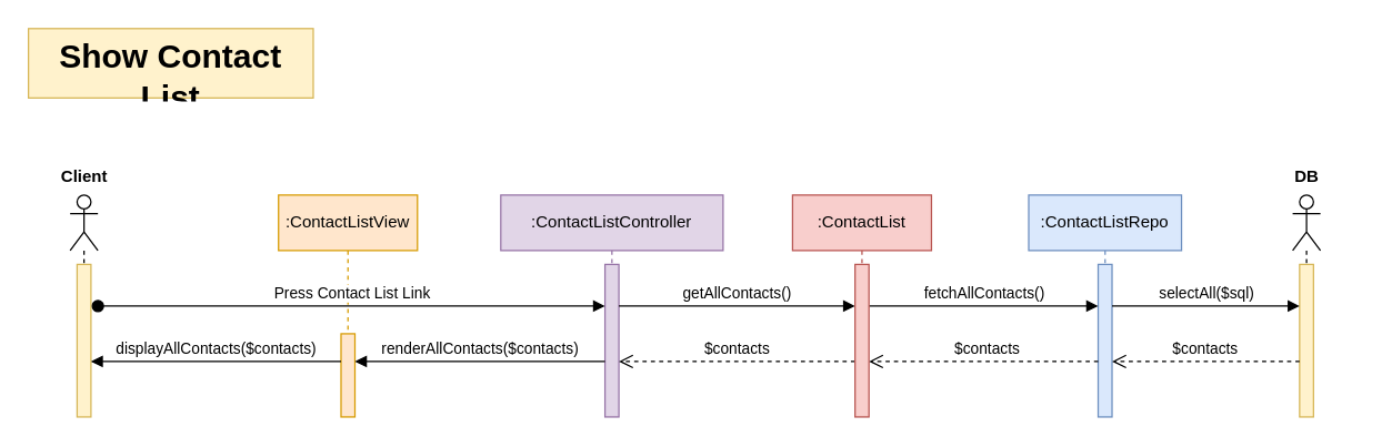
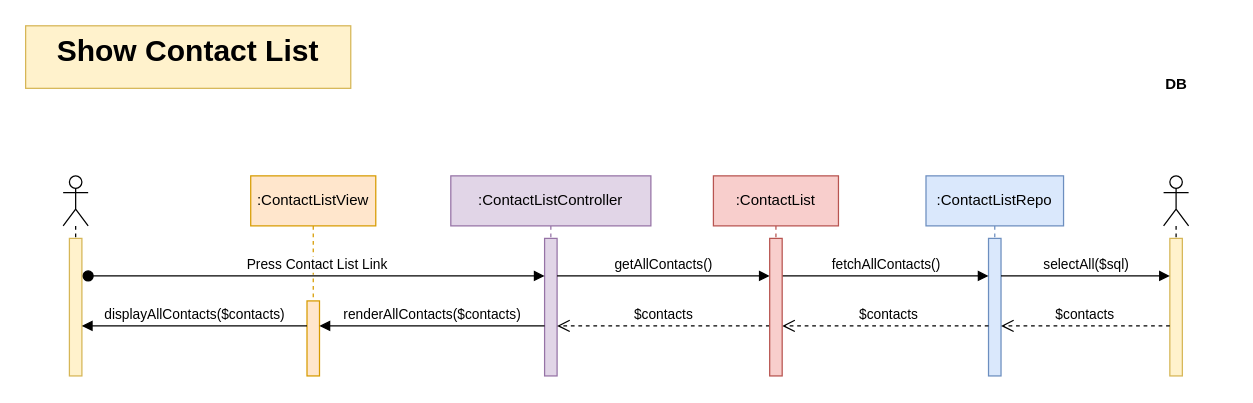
  <mxCell id="0" />
  <mxCell id="1" parent="0" />
- <mxCell id="2" value="&lt;h1 style=&quot;margin-top: 0px;&quot;&gt;Show Contact List&lt;/h1&gt;" style="text;html=1;whiteSpace=wrap;overflow=hidden;rounded=0;align=center;fillColor=#fff2cc;strokeColor=#d6b656;" parent="1" vertex="1"><mxGeometry x="20" y="20" width="205" height="50" as="geometry" /></mxCell>
+ <mxCell id="2" value="&lt;h1 style=&quot;margin-top: 0px;&quot;&gt;Show Contact List&lt;/h1&gt;" style="text;html=1;whiteSpace=wrap;overflow=hidden;rounded=0;align=center;fillColor=#fff2cc;strokeColor=#d6b656;" parent="1" vertex="1"><mxGeometry x="20" y="20" width="260" height="50" as="geometry" /></mxCell>
  <mxCell id="3" value="" style="shape=umlLifeline;perimeter=lifelinePerimeter;whiteSpace=wrap;html=1;container=1;dropTarget=0;collapsible=0;recursiveResize=0;outlineConnect=0;portConstraint=eastwest;newEdgeStyle={&quot;curved&quot;:0,&quot;rounded&quot;:0};participant=umlActor;" parent="1" vertex="1"><mxGeometry x="50" y="140" width="20" height="160" as="geometry" /></mxCell>
  <mxCell id="4" value="" style="html=1;points=[[0,0,0,0,5],[0,1,0,0,-5],[1,0,0,0,5],[1,1,0,0,-5]];perimeter=orthogonalPerimeter;outlineConnect=0;targetShapes=umlLifeline;portConstraint=eastwest;newEdgeStyle={&quot;curved&quot;:0,&quot;rounded&quot;:0};fillColor=#fff2cc;strokeColor=#d6b656;" parent="3" vertex="1"><mxGeometry x="5" y="50" width="10" height="110" as="geometry" /></mxCell>
  <mxCell id="5" value="" style="shape=umlLifeline;perimeter=lifelinePerimeter;whiteSpace=wrap;html=1;container=1;dropTarget=0;collapsible=0;recursiveResize=0;outlineConnect=0;portConstraint=eastwest;newEdgeStyle={&quot;curved&quot;:0,&quot;rounded&quot;:0};participant=umlActor;" parent="1" vertex="1"><mxGeometry x="930" y="140" width="20" height="160" as="geometry" /></mxCell>
  <mxCell id="6" value="" style="html=1;points=[[0,0,0,0,5],[0,1,0,0,-5],[1,0,0,0,5],[1,1,0,0,-5]];perimeter=orthogonalPerimeter;outlineConnect=0;targetShapes=umlLifeline;portConstraint=eastwest;newEdgeStyle={&quot;curved&quot;:0,&quot;rounded&quot;:0};fillColor=#fff2cc;strokeColor=#d6b656;" parent="5" vertex="1"><mxGeometry x="5" y="50" width="10" height="110" as="geometry" /></mxCell>
- <mxCell id="7" value="Client" style="text;align=center;fontStyle=1;verticalAlign=middle;spacingLeft=3;spacingRight=3;strokeColor=none;rotatable=0;points=[[0,0.5],[1,0.5]];portConstraint=eastwest;html=1;" parent="1" vertex="1"><mxGeometry x="20" y="114" width="80" height="26" as="geometry" /></mxCell>
- <mxCell id="8" value="DB" style="text;align=center;fontStyle=1;verticalAlign=middle;spacingLeft=3;spacingRight=3;strokeColor=none;rotatable=0;points=[[0,0.5],[1,0.5]];portConstraint=eastwest;html=1;" parent="1" vertex="1"><mxGeometry x="900" y="114" width="80" height="26" as="geometry" /></mxCell>
+ <mxCell id="8" value="DB" style="text;align=center;fontStyle=1;verticalAlign=middle;spacingLeft=3;spacingRight=3;strokeColor=none;rotatable=0;points=[[0,0.5],[1,0.5]];portConstraint=eastwest;html=1;" parent="1" vertex="1"><mxGeometry x="900" y="54" width="80" height="26" as="geometry" /></mxCell>
  <mxCell id="9" value=":ContactListView" style="shape=umlLifeline;perimeter=lifelinePerimeter;whiteSpace=wrap;html=1;container=1;dropTarget=0;collapsible=0;recursiveResize=0;outlineConnect=0;portConstraint=eastwest;newEdgeStyle={&quot;curved&quot;:0,&quot;rounded&quot;:0};fillColor=#ffe6cc;strokeColor=#d79b00;" parent="1" vertex="1"><mxGeometry x="200" y="140" width="100" height="160" as="geometry" /></mxCell>
  <mxCell id="10" value="" style="html=1;points=[[0,0,0,0,5],[0,1,0,0,-5],[1,0,0,0,5],[1,1,0,0,-5]];perimeter=orthogonalPerimeter;outlineConnect=0;targetShapes=umlLifeline;portConstraint=eastwest;newEdgeStyle={&quot;curved&quot;:0,&quot;rounded&quot;:0};fillColor=#ffe6cc;strokeColor=#d79b00;" parent="9" vertex="1"><mxGeometry x="45" y="100" width="10" height="60" as="geometry" /></mxCell>
  <mxCell id="11" value=":ContactListController" style="shape=umlLifeline;perimeter=lifelinePerimeter;whiteSpace=wrap;html=1;container=1;dropTarget=0;collapsible=0;recursiveResize=0;outlineConnect=0;portConstraint=eastwest;newEdgeStyle={&quot;curved&quot;:0,&quot;rounded&quot;:0};fillColor=#e1d5e7;strokeColor=#9673a6;" parent="1" vertex="1"><mxGeometry x="360" y="140" width="160" height="160" as="geometry" /></mxCell>
  <mxCell id="12" value="" style="html=1;points=[[0,0,0,0,5],[0,1,0,0,-5],[1,0,0,0,5],[1,1,0,0,-5]];perimeter=orthogonalPerimeter;outlineConnect=0;targetShapes=umlLifeline;portConstraint=eastwest;newEdgeStyle={&quot;curved&quot;:0,&quot;rounded&quot;:0};fillColor=#e1d5e7;strokeColor=#9673a6;" parent="11" vertex="1"><mxGeometry x="75" y="50" width="10" height="110" as="geometry" /></mxCell>
  <mxCell id="13" value=":ContactList" style="shape=umlLifeline;perimeter=lifelinePerimeter;whiteSpace=wrap;html=1;container=1;dropTarget=0;collapsible=0;recursiveResize=0;outlineConnect=0;portConstraint=eastwest;newEdgeStyle={&quot;curved&quot;:0,&quot;rounded&quot;:0};fillColor=#f8cecc;strokeColor=#b85450;" parent="1" vertex="1"><mxGeometry x="570" y="140" width="100" height="160" as="geometry" /></mxCell>
  <mxCell id="14" value=":ContactListRepo" style="shape=umlLifeline;perimeter=lifelinePerimeter;whiteSpace=wrap;html=1;container=1;dropTarget=0;collapsible=0;recursiveResize=0;outlineConnect=0;portConstraint=eastwest;newEdgeStyle={&quot;curved&quot;:0,&quot;rounded&quot;:0};fillColor=#dae8fc;strokeColor=#6c8ebf;" parent="1" vertex="1"><mxGeometry x="740" y="140" width="110" height="160" as="geometry" /></mxCell>
  <mxCell id="15" value="" style="html=1;points=[[0,0,0,0,5],[0,1,0,0,-5],[1,0,0,0,5],[1,1,0,0,-5]];perimeter=orthogonalPerimeter;outlineConnect=0;targetShapes=umlLifeline;portConstraint=eastwest;newEdgeStyle={&quot;curved&quot;:0,&quot;rounded&quot;:0};fillColor=#dae8fc;strokeColor=#6c8ebf;" parent="14" vertex="1"><mxGeometry x="50" y="50" width="10" height="110" as="geometry" /></mxCell>
  <mxCell id="16" value="Press Contact List Link" style="html=1;verticalAlign=bottom;startArrow=oval;startFill=1;endArrow=block;startSize=8;curved=0;rounded=0;" parent="1" target="12" edge="1"><mxGeometry width="60" relative="1" as="geometry"><mxPoint x="70" y="220" as="sourcePoint" /><mxPoint x="430" y="220" as="targetPoint" /></mxGeometry></mxCell>
  <mxCell id="17" value="getAllContacts()" style="html=1;verticalAlign=bottom;endArrow=block;curved=0;rounded=0;" parent="1" target="26" edge="1"><mxGeometry x="0.003" width="80" relative="1" as="geometry"><mxPoint x="445" y="220" as="sourcePoint" /><mxPoint x="610" y="220" as="targetPoint" /><mxPoint as="offset" /></mxGeometry></mxCell>
  <mxCell id="18" value="fetchAllContacts()" style="html=1;verticalAlign=bottom;endArrow=block;curved=0;rounded=0;" parent="1" edge="1"><mxGeometry width="80" relative="1" as="geometry"><mxPoint x="625" y="220" as="sourcePoint" /><mxPoint x="790" y="220" as="targetPoint" /></mxGeometry></mxCell>
  <mxCell id="19" value="selectAll($sql)" style="html=1;verticalAlign=bottom;endArrow=block;curved=0;rounded=0;" parent="1" target="6" edge="1"><mxGeometry width="80" relative="1" as="geometry"><mxPoint x="800" y="220" as="sourcePoint" /><mxPoint x="930" y="220" as="targetPoint" /></mxGeometry></mxCell>
  <mxCell id="20" value="$contacts" style="html=1;verticalAlign=bottom;endArrow=open;dashed=1;endSize=8;curved=0;rounded=0;" parent="1" source="6" edge="1"><mxGeometry relative="1" as="geometry"><mxPoint x="930" y="260" as="sourcePoint" /><mxPoint x="800" y="260" as="targetPoint" /></mxGeometry></mxCell>
  <mxCell id="21" value="$contacts" style="html=1;verticalAlign=bottom;endArrow=open;dashed=1;endSize=8;curved=0;rounded=0;" parent="1" edge="1"><mxGeometry y="45" relative="1" as="geometry"><mxPoint x="665.306" y="266" as="sourcePoint" /><mxPoint x="665.306" y="266" as="targetPoint" /><mxPoint x="45" y="-6" as="offset" /></mxGeometry></mxCell>
  <mxCell id="22" value="$contacts" style="html=1;verticalAlign=bottom;endArrow=open;dashed=1;endSize=8;curved=0;rounded=0;" parent="1" edge="1"><mxGeometry relative="1" as="geometry"><mxPoint x="615" y="260" as="sourcePoint" /><mxPoint x="445" y="260" as="targetPoint" /></mxGeometry></mxCell>
  <mxCell id="23" value="renderAllContacts($contacts)" style="html=1;verticalAlign=bottom;endArrow=block;curved=0;rounded=0;" parent="1" edge="1"><mxGeometry width="80" relative="1" as="geometry"><mxPoint x="435" y="260" as="sourcePoint" /><mxPoint x="255" y="260" as="targetPoint" /></mxGeometry></mxCell>
  <mxCell id="24" value="displayAllContacts($contacts)" style="html=1;verticalAlign=bottom;endArrow=block;curved=0;rounded=0;" parent="1" edge="1"><mxGeometry width="80" relative="1" as="geometry"><mxPoint x="245" y="260" as="sourcePoint" /><mxPoint x="65" y="260" as="targetPoint" /></mxGeometry></mxCell>
  <mxCell id="25" value="" style="html=1;verticalAlign=bottom;endArrow=open;dashed=1;endSize=8;curved=0;rounded=0;" parent="1" target="26" edge="1"><mxGeometry relative="1" as="geometry"><mxPoint x="790" y="260" as="sourcePoint" /><mxPoint x="620" y="260" as="targetPoint" /></mxGeometry></mxCell>
  <mxCell id="26" value="" style="html=1;points=[[0,0,0,0,5],[0,1,0,0,-5],[1,0,0,0,5],[1,1,0,0,-5]];perimeter=orthogonalPerimeter;outlineConnect=0;targetShapes=umlLifeline;portConstraint=eastwest;newEdgeStyle={&quot;curved&quot;:0,&quot;rounded&quot;:0};fillColor=#f8cecc;strokeColor=#b85450;" parent="1" vertex="1"><mxGeometry x="615" y="190" width="10" height="110" as="geometry" /></mxCell>
